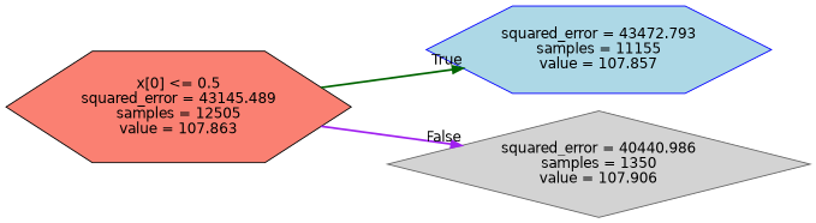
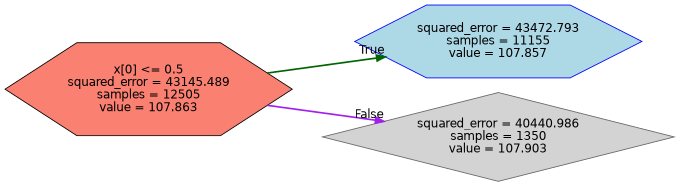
  digraph {
    rankdir=LR
    node [fontname=helvetica shape=hexagon style=filled]
    edge [fontname=helvetica labeldistance=2.5 style=bold]
    n1 [label="x[0] <= 0.5\nsquared_error = 43145.489\nsamples = 12505\nvalue = 107.863" fillcolor=salmon color=black]
    n2 [label="squared_error = 43472.793\nsamples = 11155\nvalue = 107.857" fillcolor=lightblue color=blue]
-   n3 [label="squared_error = 40440.986\nsamples = 1350\nvalue = 107.906" shape=diamond fillcolor=lightgrey color=gray40]
+   n3 [label="squared_error = 40440.986\nsamples = 1350\nvalue = 107.903" shape=diamond fillcolor=lightgrey color=gray40]
    n1 -> n2 [headlabel=True labelangle=45 color=darkgreen]
    n1 -> n3 [headlabel=False labelangle=-45 color=purple]
  }
